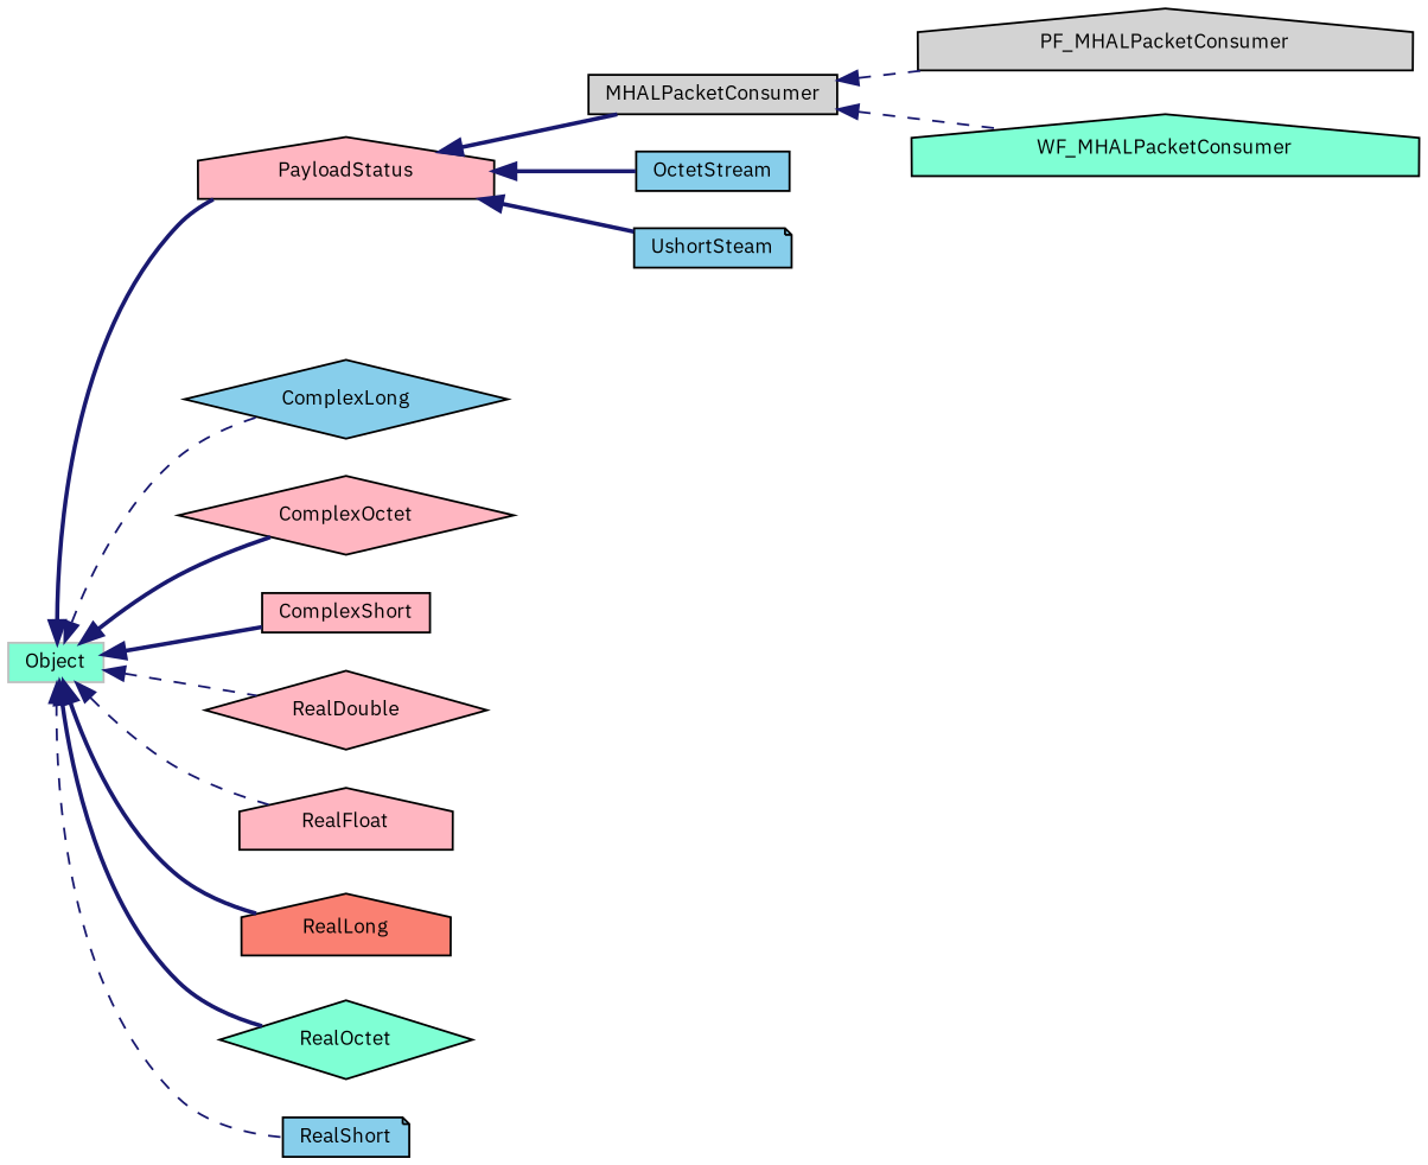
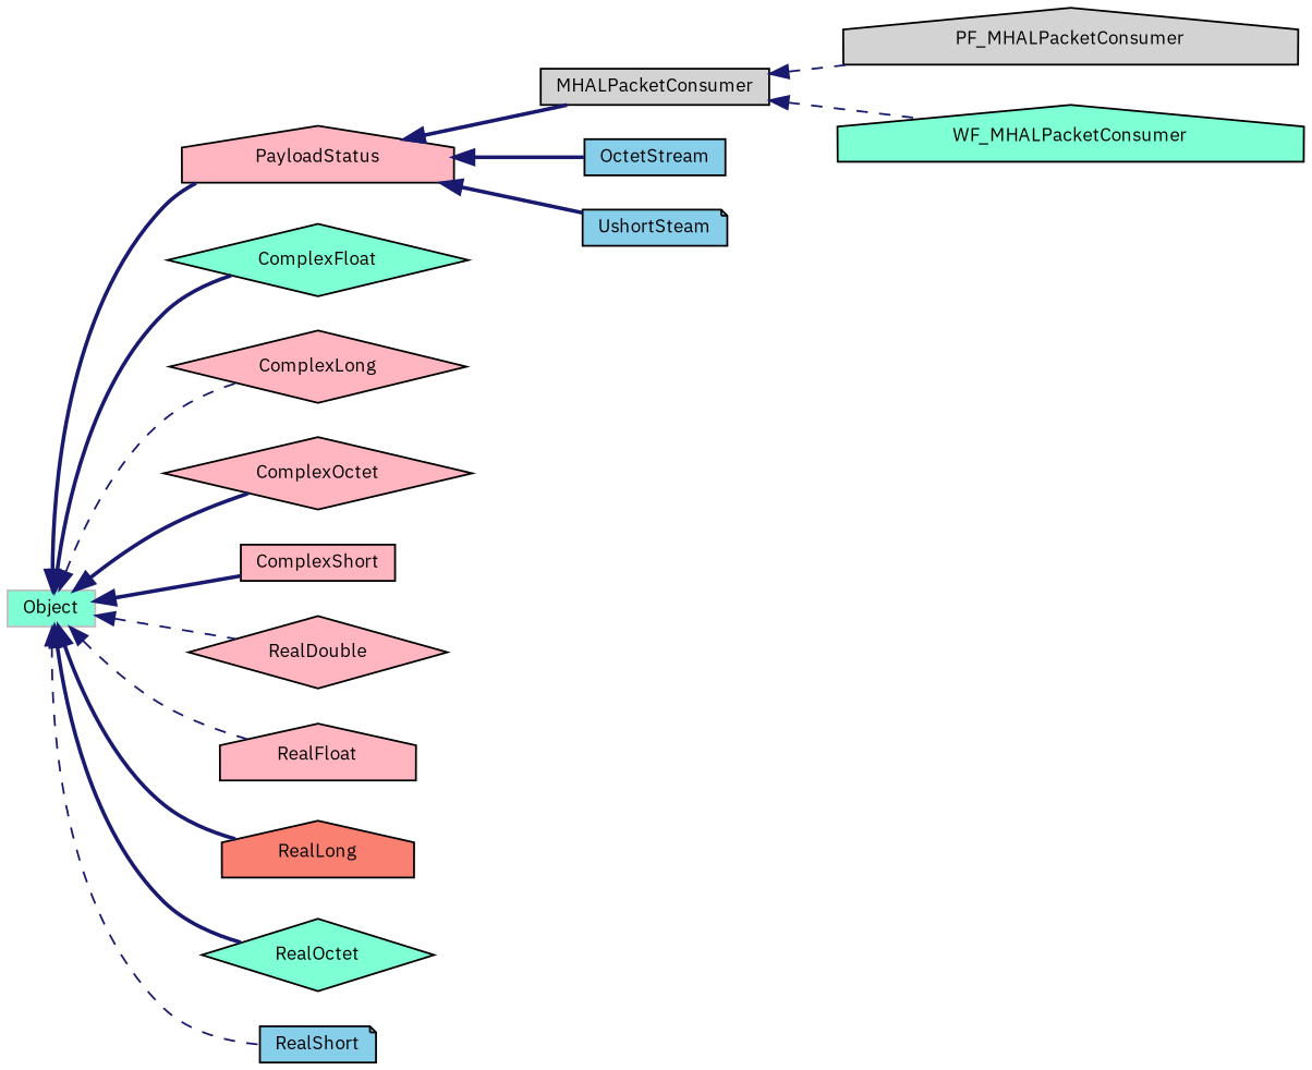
  digraph {
    fontname="IBM Plex Sans"
    rankdir=LR
    node [color=black fillcolor=lightpink fontname="IBM Plex Sans" fontsize=10 shape=house style=filled]
    edge [color=midnightblue dir=back fontname="IBM Plex Sans" fontsize=10 labelfontname=Helvetica labelfontsize=10 style=bold]
    n1 [color=grey75 fillcolor=aquamarine height=0.2 label=Object shape=box width=0.4]
    n2 [height=0.2 label=PayloadStatus width=0.4]
-   n4 [fillcolor=skyblue height=0.2 label=ComplexLong shape=diamond width=0.4]
+   n3 [fillcolor=aquamarine height=0.2 label=ComplexFloat shape=diamond width=0.4]
+   n4 [height=0.2 label=ComplexLong shape=diamond width=0.4]
    n5 [height=0.2 label=ComplexOctet shape=diamond width=0.4]
    n6 [height=0.2 label=ComplexShort shape=box width=0.4]
    n7 [height=0.2 label=RealDouble shape=diamond width=0.4]
    n8 [height=0.2 label=RealFloat width=0.4]
    n9 [fillcolor=salmon height=0.2 label=RealLong width=0.4]
    n10 [fillcolor=aquamarine height=0.2 label=RealOctet shape=diamond width=0.4]
    n11 [fillcolor=skyblue height=0.2 label=RealShort shape=note width=0.4]
    n12 [fillcolor=lightgrey height=0.2 label=MHALPacketConsumer shape=box width=0.4]
    n13 [fillcolor=skyblue height=0.2 label=OctetStream shape=box width=0.4]
    n14 [fillcolor=skyblue height=0.2 label=UshortSteam shape=note width=0.4]
    n15 [fillcolor=lightgrey height=0.2 label=PF_MHALPacketConsumer width=0.4]
    n16 [fillcolor=aquamarine height=0.2 label=WF_MHALPacketConsumer width=0.4]
    n1 -> n2
+   n1 -> n3
    n1 -> n4 [style=dashed]
    n1 -> n5
    n1 -> n6
    n1 -> n7 [style=dashed]
    n1 -> n8 [style=dashed]
    n1 -> n9
    n1 -> n10
    n1 -> n11 [style=dashed]
    n2 -> n12
    n2 -> n13
    n2 -> n14
    n12 -> n15 [style=dashed]
    n12 -> n16 [style=dashed]
  }
